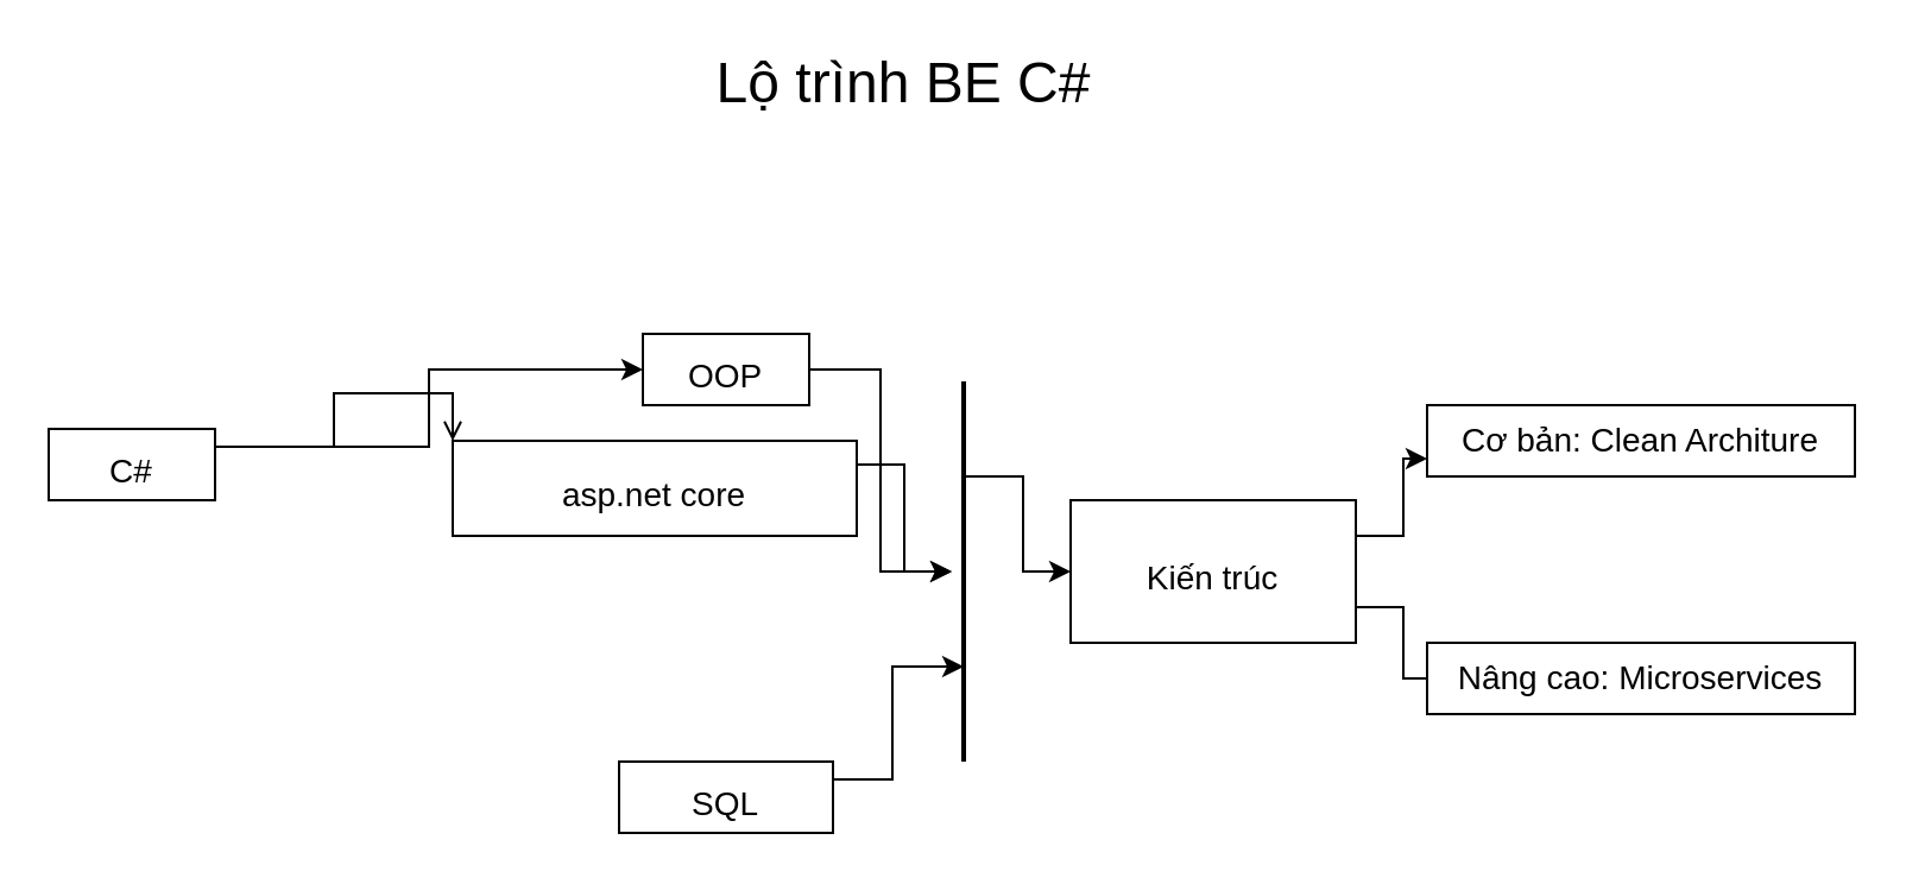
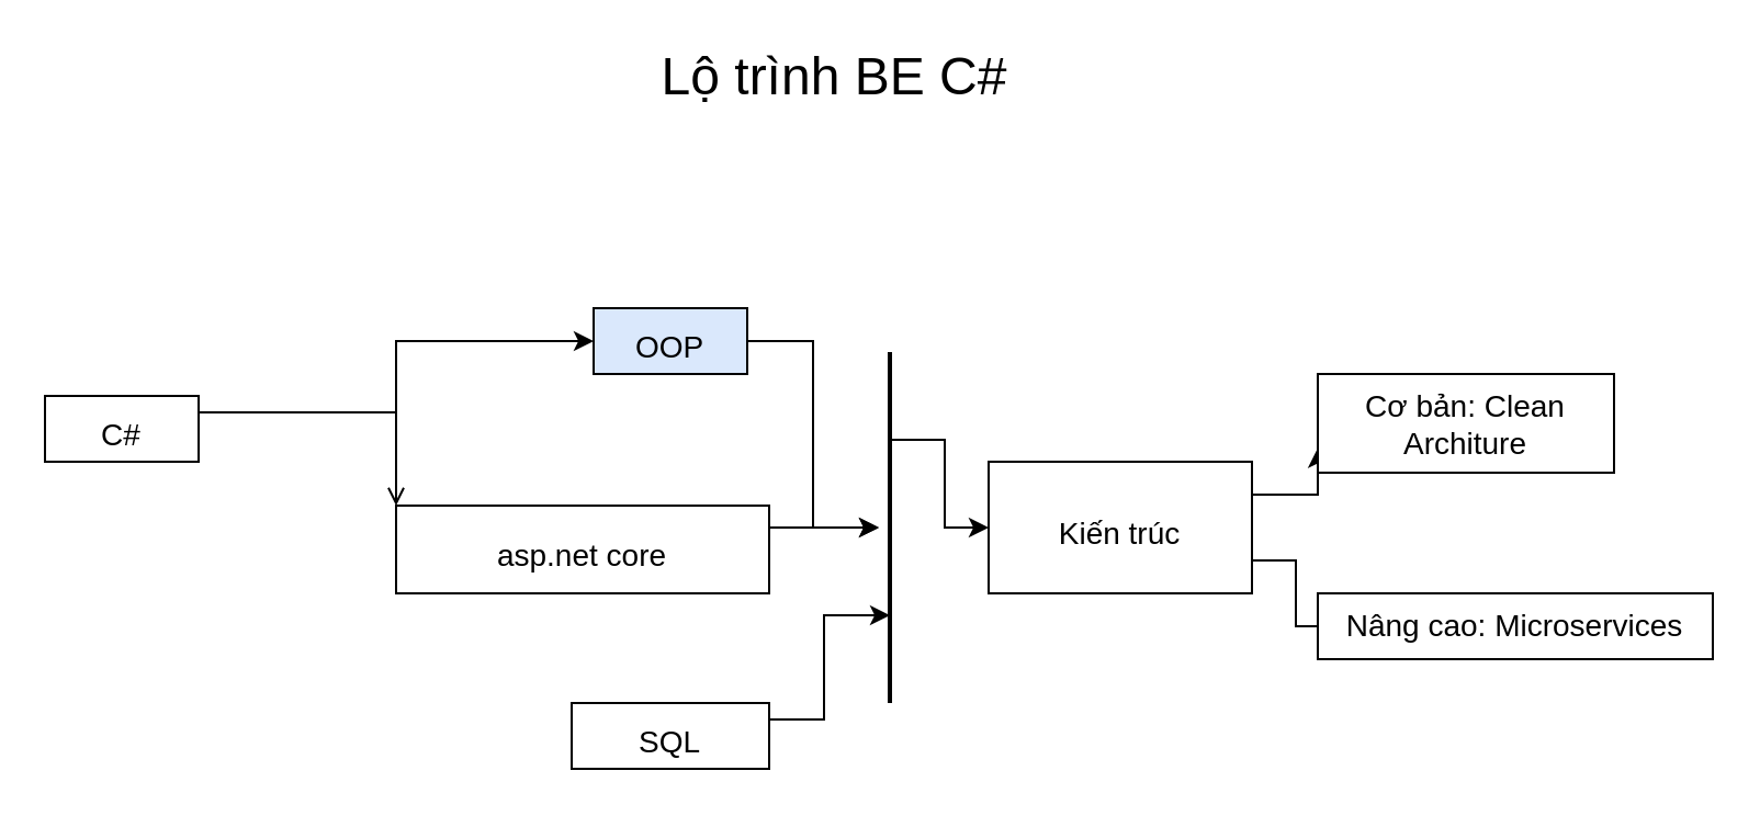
  <mxCell id="0" />
  <mxCell id="1" parent="0" />
  <mxCell id="2" value="&lt;font style=&quot;font-size: 24px;&quot;&gt;Lộ trình BE C#&lt;/font&gt;" style="text;html=1;strokeColor=none;fillColor=none;align=center;verticalAlign=middle;whiteSpace=wrap;rounded=0;" vertex="1" parent="1"><mxGeometry x="290" y="20" width="180" height="30" as="geometry" /></mxCell>
  <mxCell id="3" style="edgeStyle=orthogonalEdgeStyle;rounded=0;orthogonalLoop=1;jettySize=auto;html=1;exitX=1;exitY=0.25;exitDx=0;exitDy=0;entryX=0;entryY=0.5;entryDx=0;entryDy=0;fontSize=24;" edge="1" parent="1" source="5" target="7"><mxGeometry relative="1" as="geometry" /></mxCell>
  <mxCell id="4" style="edgeStyle=orthogonalEdgeStyle;rounded=0;orthogonalLoop=1;jettySize=auto;html=1;exitX=1;exitY=0.25;exitDx=0;exitDy=0;entryX=0;entryY=0;entryDx=0;entryDy=0;fontSize=24;endArrow=open;" edge="1" parent="1" source="5" target="9"><mxGeometry relative="1" as="geometry" /></mxCell>
  <mxCell id="5" value="&lt;font style=&quot;font-size: 14px;&quot;&gt;C#&lt;/font&gt;" style="rounded=0;whiteSpace=wrap;html=1;fontSize=24;" vertex="1" parent="1"><mxGeometry x="20" y="180" width="70" height="30" as="geometry" /></mxCell>
  <mxCell id="6" style="edgeStyle=orthogonalEdgeStyle;rounded=0;orthogonalLoop=1;jettySize=auto;html=1;exitX=1;exitY=0.5;exitDx=0;exitDy=0;fontSize=14;" edge="1" parent="1" source="7" target="16"><mxGeometry relative="1" as="geometry" /></mxCell>
- <mxCell id="7" value="&lt;font style=&quot;font-size: 14px;&quot;&gt;OOP&lt;/font&gt;" style="rounded=0;whiteSpace=wrap;html=1;fontSize=24;" vertex="1" parent="1"><mxGeometry x="270" y="140" width="70" height="30" as="geometry" /></mxCell>
+ <mxCell id="7" value="&lt;font style=&quot;font-size: 14px;&quot;&gt;OOP&lt;/font&gt;" style="rounded=0;whiteSpace=wrap;html=1;fontSize=24;fillColor=#dae8fc;" vertex="1" parent="1"><mxGeometry x="270" y="140" width="70" height="30" as="geometry" /></mxCell>
  <mxCell id="8" style="edgeStyle=orthogonalEdgeStyle;rounded=0;orthogonalLoop=1;jettySize=auto;html=1;exitX=1;exitY=0.25;exitDx=0;exitDy=0;fontSize=14;" edge="1" parent="1" source="9" target="16"><mxGeometry relative="1" as="geometry" /></mxCell>
- <mxCell id="9" value="&lt;font style=&quot;font-size: 14px;&quot;&gt;asp.net core&lt;/font&gt;" style="rounded=0;whiteSpace=wrap;html=1;fontSize=24;" vertex="1" parent="1"><mxGeometry x="190" y="185" width="170" height="40" as="geometry" /></mxCell>
+ <mxCell id="9" value="&lt;font style=&quot;font-size: 14px;&quot;&gt;asp.net core&lt;/font&gt;" style="rounded=0;whiteSpace=wrap;html=1;fontSize=24;" vertex="1" parent="1"><mxGeometry x="180" y="230" width="170" height="40" as="geometry" /></mxCell>
  <mxCell id="10" style="edgeStyle=orthogonalEdgeStyle;rounded=0;orthogonalLoop=1;jettySize=auto;html=1;exitX=1;exitY=0.25;exitDx=0;exitDy=0;entryX=0.75;entryY=0.5;entryDx=0;entryDy=0;entryPerimeter=0;fontSize=14;" edge="1" parent="1" source="11" target="16"><mxGeometry relative="1" as="geometry" /></mxCell>
  <mxCell id="11" value="&lt;font style=&quot;font-size: 14px;&quot;&gt;SQL&lt;/font&gt;" style="rounded=0;whiteSpace=wrap;html=1;fontSize=24;" vertex="1" parent="1"><mxGeometry x="260" y="320" width="90" height="30" as="geometry" /></mxCell>
  <mxCell id="12" style="edgeStyle=orthogonalEdgeStyle;rounded=0;orthogonalLoop=1;jettySize=auto;html=1;exitX=1;exitY=0.25;exitDx=0;exitDy=0;entryX=0;entryY=0.75;entryDx=0;entryDy=0;fontSize=14;" edge="1" parent="1" source="14" target="17"><mxGeometry relative="1" as="geometry" /></mxCell>
  <mxCell id="13" style="edgeStyle=orthogonalEdgeStyle;rounded=0;orthogonalLoop=1;jettySize=auto;html=1;exitX=1;exitY=0.75;exitDx=0;exitDy=0;entryX=0;entryY=0.5;entryDx=0;entryDy=0;fontSize=14;endArrow=none;" edge="1" parent="1" source="14" target="18"><mxGeometry relative="1" as="geometry" /></mxCell>
  <mxCell id="14" value="&lt;font style=&quot;font-size: 14px;&quot;&gt;Kiến trúc&lt;/font&gt;" style="rounded=0;whiteSpace=wrap;html=1;fontSize=24;" vertex="1" parent="1"><mxGeometry x="450" y="210" width="120" height="60" as="geometry" /></mxCell>
  <mxCell id="15" style="edgeStyle=orthogonalEdgeStyle;rounded=0;orthogonalLoop=1;jettySize=auto;html=1;exitX=0.25;exitY=0.5;exitDx=0;exitDy=0;exitPerimeter=0;entryX=0;entryY=0.5;entryDx=0;entryDy=0;fontSize=14;" edge="1" parent="1" source="16" target="14"><mxGeometry relative="1" as="geometry" /></mxCell>
  <mxCell id="16" value="" style="line;strokeWidth=2;direction=south;html=1;fontSize=14;" vertex="1" parent="1"><mxGeometry x="400" y="160" width="10" height="160" as="geometry" /></mxCell>
- <mxCell id="17" value="Cơ bản: Clean Architure&lt;br&gt;" style="rounded=0;whiteSpace=wrap;html=1;fontSize=14;" vertex="1" parent="1"><mxGeometry x="600" y="170" width="180" height="30" as="geometry" /></mxCell>
+ <mxCell id="17" value="Cơ bản: Clean Architure&lt;br&gt;" style="rounded=0;whiteSpace=wrap;html=1;fontSize=14;" vertex="1" parent="1"><mxGeometry x="600" y="170" width="135" height="45" as="geometry" /></mxCell>
  <mxCell id="18" value="Nâng cao: Microservices" style="rounded=0;whiteSpace=wrap;html=1;fontSize=14;" vertex="1" parent="1"><mxGeometry x="600" y="270" width="180" height="30" as="geometry" /></mxCell>
